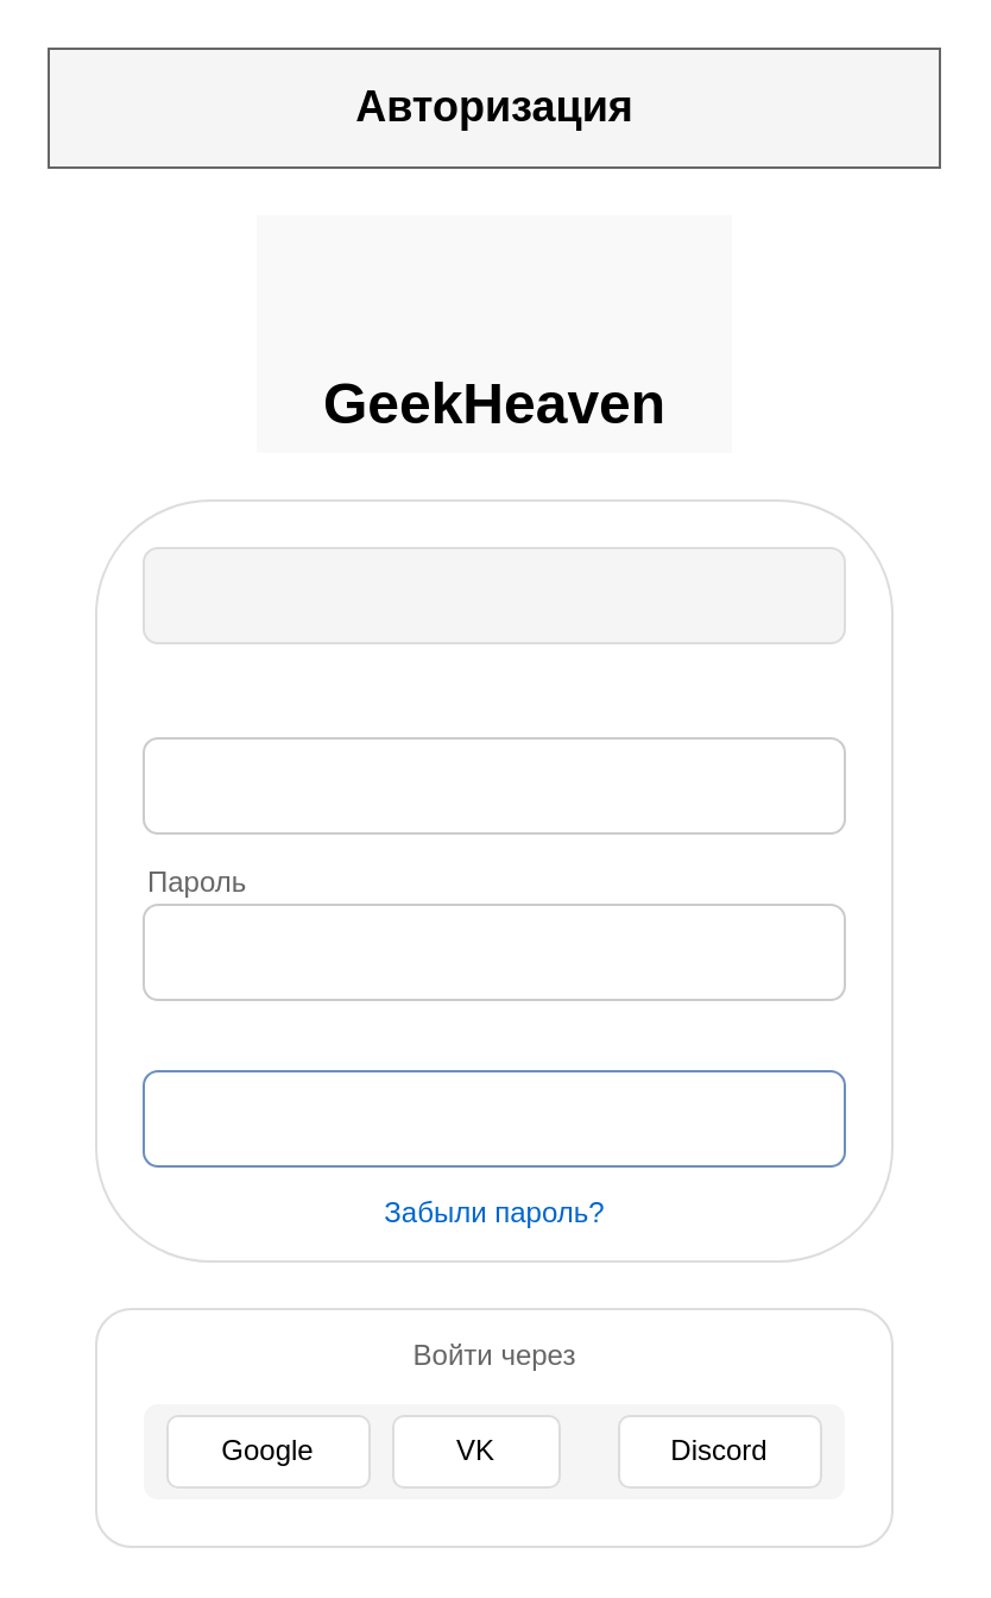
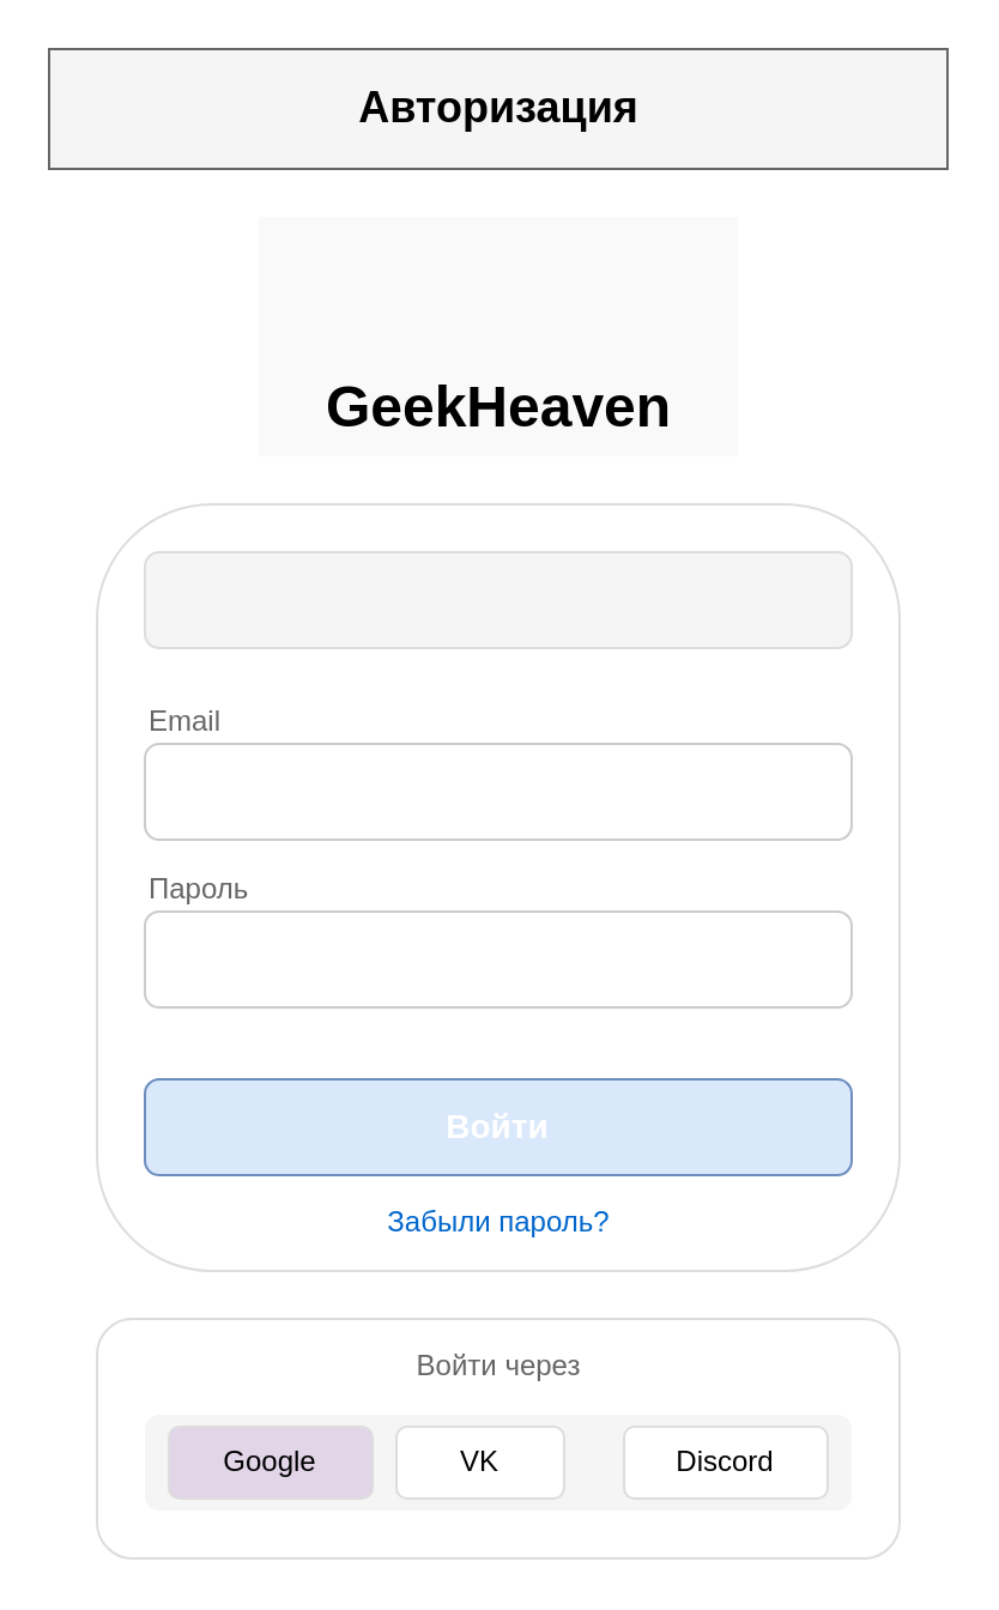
  <mxCell id="0" />
  <mxCell id="1" parent="0" />
  <mxCell id="2" value="" style="rounded=0;whiteSpace=wrap;html=1;fillColor=#f5f5f5;strokeColor=#666666;fontColor=#333333;" vertex="1" parent="1"><mxGeometry x="20" y="20" width="375" height="50" as="geometry" /></mxCell>
  <mxCell id="3" value="Авторизация" style="text;html=1;strokeColor=none;fillColor=none;align=center;verticalAlign=middle;whiteSpace=wrap;rounded=0;fontStyle=1;fontSize=18;" vertex="1" parent="1"><mxGeometry x="127.5" y="30" width="160" height="30" as="geometry" /></mxCell>
  <mxCell id="4" value="" style="rounded=0;whiteSpace=wrap;html=1;fillColor=#f9f9f9;strokeColor=none;" vertex="1" parent="1"><mxGeometry x="107.5" y="90" width="200" height="100" as="geometry" /></mxCell>
  <mxCell id="5" value="GeekHeaven" style="text;html=1;strokeColor=none;fillColor=none;align=center;verticalAlign=middle;whiteSpace=wrap;rounded=0;fontSize=24;fontStyle=1" vertex="1" parent="1"><mxGeometry x="107.5" y="150" width="200" height="40" as="geometry" /></mxCell>
  <mxCell id="6" value="" style="rounded=1;whiteSpace=wrap;html=1;fillColor=#ffffff;strokeColor=#dddddd;" vertex="1" parent="1"><mxGeometry x="40" y="210" width="335" height="320" as="geometry" /></mxCell>
  <mxCell id="7" value="" style="rounded=1;whiteSpace=wrap;html=1;fillColor=#f5f5f5;strokeColor=#dddddd;" vertex="1" parent="1"><mxGeometry x="60" y="230" width="295" height="40" as="geometry" /></mxCell>
+ <mxCell id="8" value="Email" style="text;html=1;strokeColor=none;fillColor=none;align=left;verticalAlign=bottom;whiteSpace=wrap;rounded=0;fontSize=12;fontColor=#666666;" vertex="1" parent="1"><mxGeometry x="60" y="290" width="295" height="20" as="geometry" /></mxCell>
  <mxCell id="9" value="" style="rounded=1;whiteSpace=wrap;html=1;fillColor=#ffffff;strokeColor=#cccccc;" vertex="1" parent="1"><mxGeometry x="60" y="310" width="295" height="40" as="geometry" /></mxCell>
  <mxCell id="10" value="Пароль" style="text;html=1;strokeColor=none;fillColor=none;align=left;verticalAlign=bottom;whiteSpace=wrap;rounded=0;fontSize=12;fontColor=#666666;" vertex="1" parent="1"><mxGeometry x="60" y="360" width="295" height="20" as="geometry" /></mxCell>
  <mxCell id="11" value="" style="rounded=1;whiteSpace=wrap;html=1;fillColor=#ffffff;strokeColor=#cccccc;" vertex="1" parent="1"><mxGeometry x="60" y="380" width="295" height="40" as="geometry" /></mxCell>
- <mxCell id="12" value="Войти" style="rounded=1;whiteSpace=wrap;html=1;fillColor=#ffffff;strokeColor=#6c8ebf;fontSize=14;fontStyle=1;fontColor=#ffffff;" vertex="1" parent="1"><mxGeometry x="60" y="450" width="295" height="40" as="geometry" /></mxCell>
+ <mxCell id="12" value="Войти" style="rounded=1;whiteSpace=wrap;html=1;fillColor=#dae8fc;strokeColor=#6c8ebf;fontSize=14;fontStyle=1;fontColor=#ffffff;" vertex="1" parent="1"><mxGeometry x="60" y="450" width="295" height="40" as="geometry" /></mxCell>
  <mxCell id="13" value="Забыли пароль?" style="text;html=1;strokeColor=none;fillColor=none;align=center;verticalAlign=middle;whiteSpace=wrap;rounded=0;fontSize=12;fontColor=#0066cc;" vertex="1" parent="1"><mxGeometry x="157.5" y="500" width="100" height="20" as="geometry" /></mxCell>
  <mxCell id="14" value="" style="rounded=1;whiteSpace=wrap;html=1;fillColor=#ffffff;strokeColor=#dddddd;" vertex="1" parent="1"><mxGeometry x="40" y="550" width="335" height="100" as="geometry" /></mxCell>
  <mxCell id="15" value="Войти через" style="text;html=1;strokeColor=none;fillColor=none;align=center;verticalAlign=middle;whiteSpace=wrap;rounded=0;fontSize=12;fontColor=#666666;" vertex="1" parent="1"><mxGeometry x="157.5" y="560" width="100" height="20" as="geometry" /></mxCell>
  <mxCell id="16" value="" style="rounded=1;whiteSpace=wrap;html=1;fillColor=#f5f5f5;strokeColor=none;" vertex="1" parent="1"><mxGeometry x="60" y="590" width="295" height="40" as="geometry" /></mxCell>
- <mxCell id="17" value="Google" style="rounded=1;whiteSpace=wrap;html=1;fillColor=#ffffff;strokeColor=#dddddd;fontSize=12;" vertex="1" parent="1"><mxGeometry x="70" y="595" width="85" height="30" as="geometry" /></mxCell>
+ <mxCell id="17" value="Google" style="rounded=1;whiteSpace=wrap;html=1;fillColor=#e1d5e7;strokeColor=#dddddd;fontSize=12;" vertex="1" parent="1"><mxGeometry x="70" y="595" width="85" height="30" as="geometry" /></mxCell>
  <mxCell id="18" value="VK" style="rounded=1;whiteSpace=wrap;html=1;fillColor=#ffffff;strokeColor=#dddddd;fontSize=12;" vertex="1" parent="1"><mxGeometry x="165" y="595" width="70" height="30" as="geometry" /></mxCell>
  <mxCell id="19" value="Discord" style="rounded=1;whiteSpace=wrap;html=1;fillColor=#ffffff;strokeColor=#dddddd;fontSize=12;" vertex="1" parent="1"><mxGeometry x="260" y="595" width="85" height="30" as="geometry" /></mxCell>
